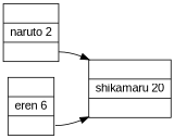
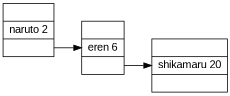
  digraph {
    fontname="Liberation Sans"
    rankdir=LR
    node [fontname="Liberation Sans" shape=record]
    edge [fontname="Liberation Sans" tailport=dch]
    n1 [label="<izq> | naruto 2 | <dch>"]
    n2 [label="<izq> | eren 6 | <dch>"]
    n3 [label="<izq> | shikamaru 20 | <dch>"]
-   n1 -> n3
+   n1 -> n2
    n2 -> n3
  }
